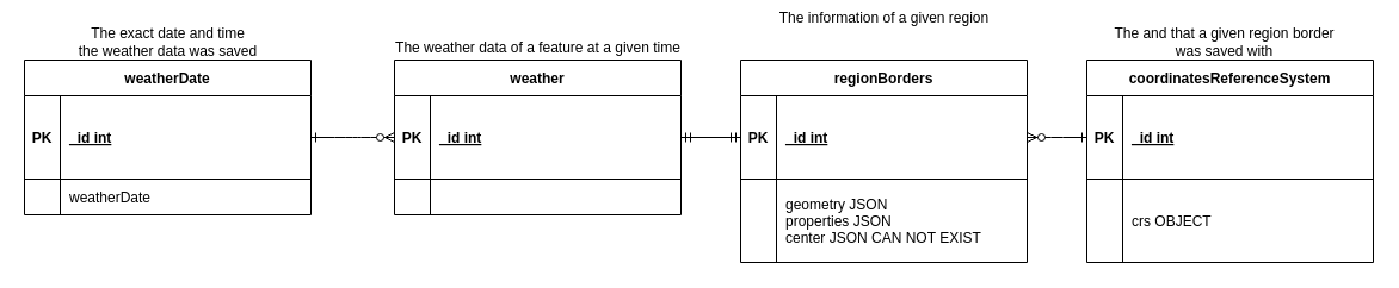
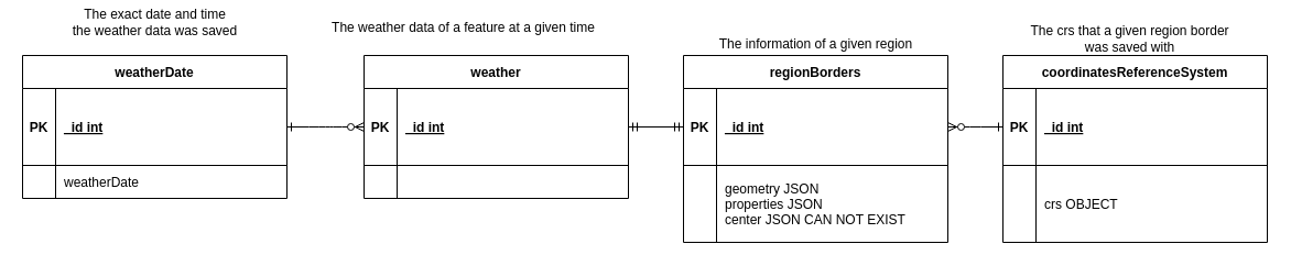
  <mxCell id="0" />
  <mxCell id="1" parent="0" />
  <mxCell id="2" value="weatherDate" style="shape=table;startSize=30;container=1;collapsible=1;childLayout=tableLayout;fixedRows=1;rowLines=0;fontStyle=1;align=center;resizeLast=1;" vertex="1" parent="1"><mxGeometry x="20" y="50" width="240" height="130" as="geometry" /></mxCell>
  <mxCell id="3" value="" style="shape=partialRectangle;collapsible=0;dropTarget=0;pointerEvents=0;fillColor=none;points=[[0,0.5],[1,0.5]];portConstraint=eastwest;top=0;left=0;right=0;bottom=1;" vertex="1" parent="2"><mxGeometry y="30" width="240" height="70" as="geometry" /></mxCell>
  <mxCell id="4" value="PK" style="shape=partialRectangle;overflow=hidden;connectable=0;fillColor=none;top=0;left=0;bottom=0;right=0;fontStyle=1;" vertex="1" parent="3"><mxGeometry width="30" height="70" as="geometry"><mxRectangle width="30" height="70" as="alternateBounds" /></mxGeometry></mxCell>
  <mxCell id="5" value="_id int " style="shape=partialRectangle;overflow=hidden;connectable=0;fillColor=none;top=0;left=0;bottom=0;right=0;align=left;spacingLeft=6;fontStyle=5;" vertex="1" parent="3"><mxGeometry x="30" width="210" height="70" as="geometry"><mxRectangle width="210" height="70" as="alternateBounds" /></mxGeometry></mxCell>
  <mxCell id="6" value="" style="shape=partialRectangle;collapsible=0;dropTarget=0;pointerEvents=0;fillColor=none;points=[[0,0.5],[1,0.5]];portConstraint=eastwest;top=0;left=0;right=0;bottom=0;" vertex="1" parent="2"><mxGeometry y="100" width="240" height="30" as="geometry" /></mxCell>
  <mxCell id="7" value="" style="shape=partialRectangle;overflow=hidden;connectable=0;fillColor=none;top=0;left=0;bottom=0;right=0;" vertex="1" parent="6"><mxGeometry width="30" height="30" as="geometry"><mxRectangle width="30" height="30" as="alternateBounds" /></mxGeometry></mxCell>
  <mxCell id="8" value="weatherDate" style="shape=partialRectangle;overflow=hidden;connectable=0;fillColor=none;top=0;left=0;bottom=0;right=0;align=left;spacingLeft=6;" vertex="1" parent="6"><mxGeometry x="30" width="210" height="30" as="geometry"><mxRectangle width="210" height="30" as="alternateBounds" /></mxGeometry></mxCell>
  <mxCell id="9" value="weather" style="shape=table;startSize=30;container=1;collapsible=1;childLayout=tableLayout;fixedRows=1;rowLines=0;fontStyle=1;align=center;resizeLast=1;" vertex="1" parent="1"><mxGeometry x="330" y="50" width="240" height="130" as="geometry" /></mxCell>
  <mxCell id="10" value="" style="shape=partialRectangle;collapsible=0;dropTarget=0;pointerEvents=0;fillColor=none;points=[[0,0.5],[1,0.5]];portConstraint=eastwest;top=0;left=0;right=0;bottom=1;" vertex="1" parent="9"><mxGeometry y="30" width="240" height="70" as="geometry" /></mxCell>
  <mxCell id="11" value="PK" style="shape=partialRectangle;overflow=hidden;connectable=0;fillColor=none;top=0;left=0;bottom=0;right=0;fontStyle=1;" vertex="1" parent="10"><mxGeometry width="30" height="70" as="geometry"><mxRectangle width="30" height="70" as="alternateBounds" /></mxGeometry></mxCell>
  <mxCell id="12" value="_id int " style="shape=partialRectangle;overflow=hidden;connectable=0;fillColor=none;top=0;left=0;bottom=0;right=0;align=left;spacingLeft=6;fontStyle=5;" vertex="1" parent="10"><mxGeometry x="30" width="210" height="70" as="geometry"><mxRectangle width="210" height="70" as="alternateBounds" /></mxGeometry></mxCell>
  <mxCell id="13" value="" style="shape=partialRectangle;collapsible=0;dropTarget=0;pointerEvents=0;fillColor=none;points=[[0,0.5],[1,0.5]];portConstraint=eastwest;top=0;left=0;right=0;bottom=0;" vertex="1" parent="9"><mxGeometry y="100" width="240" height="30" as="geometry" /></mxCell>
  <mxCell id="14" value="" style="shape=partialRectangle;overflow=hidden;connectable=0;fillColor=none;top=0;left=0;bottom=0;right=0;" vertex="1" parent="13"><mxGeometry width="30" height="30" as="geometry"><mxRectangle width="30" height="30" as="alternateBounds" /></mxGeometry></mxCell>
  <mxCell id="15" value="" style="shape=partialRectangle;overflow=hidden;connectable=0;fillColor=none;top=0;left=0;bottom=0;right=0;align=left;spacingLeft=6;" vertex="1" parent="13"><mxGeometry x="30" width="210" height="30" as="geometry"><mxRectangle width="210" height="30" as="alternateBounds" /></mxGeometry></mxCell>
  <mxCell id="16" value="" style="edgeStyle=entityRelationEdgeStyle;endArrow=ERzeroToMany;startArrow=ERone;endFill=1;startFill=0;entryX=0;entryY=0.5;entryDx=0;entryDy=0;" edge="1" parent="1" source="3" target="10"><mxGeometry width="100" height="100" relative="1" as="geometry"><mxPoint x="360" y="-75" as="sourcePoint" /><mxPoint x="440" y="-45" as="targetPoint" /></mxGeometry></mxCell>
- <mxCell id="17" value="&lt;div&gt;The exact date and time&lt;/div&gt;&lt;div&gt;the weather data was saved&lt;br&gt;&lt;/div&gt;" style="text;html=1;align=center;verticalAlign=middle;resizable=0;points=[];autosize=1;strokeColor=none;fillColor=none;" vertex="1" parent="1"><mxGeometry x="60" y="20" width="160" height="30" as="geometry" /></mxCell>
- <mxCell id="18" value="The weather data of a feature at a given time " style="text;html=1;align=center;verticalAlign=middle;resizable=0;points=[];autosize=1;strokeColor=none;fillColor=none;" vertex="1" parent="1"><mxGeometry x="325" y="30" width="250" height="20" as="geometry" /></mxCell>
+ <mxCell id="17" value="&lt;div&gt;The exact date and time&lt;/div&gt;&lt;div&gt;the weather data was saved&lt;br&gt;&lt;/div&gt;" style="text;html=1;align=center;verticalAlign=middle;resizable=0;points=[];autosize=1;strokeColor=none;fillColor=none;" vertex="1" parent="1"><mxGeometry x="60" y="5" width="160" height="30" as="geometry" /></mxCell>
+ <mxCell id="18" value="The weather data of a feature at a given time " style="text;html=1;align=center;verticalAlign=middle;resizable=0;points=[];autosize=1;strokeColor=none;fillColor=none;" vertex="1" parent="1"><mxGeometry x="295" y="15" width="250" height="20" as="geometry" /></mxCell>
  <mxCell id="19" value="" style="edgeStyle=entityRelationEdgeStyle;fontSize=12;html=1;endArrow=ERmandOne;startArrow=ERmandOne;rounded=0;exitX=1;exitY=0.5;exitDx=0;exitDy=0;entryX=0;entryY=0.5;entryDx=0;entryDy=0;" edge="1" parent="1" source="10" target="21"><mxGeometry width="100" height="100" relative="1" as="geometry"><mxPoint x="600" y="120" as="sourcePoint" /><mxPoint x="700" y="115" as="targetPoint" /></mxGeometry></mxCell>
  <mxCell id="20" value="regionBorders" style="shape=table;startSize=30;container=1;collapsible=1;childLayout=tableLayout;fixedRows=1;rowLines=0;fontStyle=1;align=center;resizeLast=1;" vertex="1" parent="1"><mxGeometry x="620" y="50" width="240" height="170" as="geometry" /></mxCell>
  <mxCell id="21" value="" style="shape=partialRectangle;collapsible=0;dropTarget=0;pointerEvents=0;fillColor=none;points=[[0,0.5],[1,0.5]];portConstraint=eastwest;top=0;left=0;right=0;bottom=1;" vertex="1" parent="20"><mxGeometry y="30" width="240" height="70" as="geometry" /></mxCell>
  <mxCell id="22" value="PK" style="shape=partialRectangle;overflow=hidden;connectable=0;fillColor=none;top=0;left=0;bottom=0;right=0;fontStyle=1;" vertex="1" parent="21"><mxGeometry width="30" height="70" as="geometry"><mxRectangle width="30" height="70" as="alternateBounds" /></mxGeometry></mxCell>
  <mxCell id="23" value="_id int " style="shape=partialRectangle;overflow=hidden;connectable=0;fillColor=none;top=0;left=0;bottom=0;right=0;align=left;spacingLeft=6;fontStyle=5;" vertex="1" parent="21"><mxGeometry x="30" width="210" height="70" as="geometry"><mxRectangle width="210" height="70" as="alternateBounds" /></mxGeometry></mxCell>
  <mxCell id="24" value="" style="shape=partialRectangle;collapsible=0;dropTarget=0;pointerEvents=0;fillColor=none;points=[[0,0.5],[1,0.5]];portConstraint=eastwest;top=0;left=0;right=0;bottom=0;" vertex="1" parent="20"><mxGeometry y="100" width="240" height="70" as="geometry" /></mxCell>
  <mxCell id="25" value="" style="shape=partialRectangle;overflow=hidden;connectable=0;fillColor=none;top=0;left=0;bottom=0;right=0;" vertex="1" parent="24"><mxGeometry width="30" height="70" as="geometry"><mxRectangle width="30" height="70" as="alternateBounds" /></mxGeometry></mxCell>
  <mxCell id="26" value="geometry JSON&#10;properties JSON&#10;center JSON CAN NOT EXIST" style="shape=partialRectangle;overflow=hidden;connectable=0;fillColor=none;top=0;left=0;bottom=0;right=0;align=left;spacingLeft=6;" vertex="1" parent="24"><mxGeometry x="30" width="210" height="70" as="geometry"><mxRectangle width="210" height="70" as="alternateBounds" /></mxGeometry></mxCell>
- <mxCell id="27" value="The information of a given region " style="text;html=1;align=center;verticalAlign=middle;resizable=0;points=[];autosize=1;strokeColor=none;fillColor=none;" vertex="1" parent="1"><mxGeometry x="645" y="5" width="190" height="20" as="geometry" /></mxCell>
+ <mxCell id="27" value="The information of a given region " style="text;html=1;align=center;verticalAlign=middle;resizable=0;points=[];autosize=1;strokeColor=none;fillColor=none;" vertex="1" parent="1"><mxGeometry x="645" y="30" width="190" height="20" as="geometry" /></mxCell>
  <mxCell id="28" value="coordinatesReferenceSystem" style="shape=table;startSize=30;container=1;collapsible=1;childLayout=tableLayout;fixedRows=1;rowLines=0;fontStyle=1;align=center;resizeLast=1;" vertex="1" parent="1"><mxGeometry x="910" y="50" width="240" height="170" as="geometry" /></mxCell>
  <mxCell id="29" value="" style="shape=partialRectangle;collapsible=0;dropTarget=0;pointerEvents=0;fillColor=none;points=[[0,0.5],[1,0.5]];portConstraint=eastwest;top=0;left=0;right=0;bottom=1;" vertex="1" parent="28"><mxGeometry y="30" width="240" height="70" as="geometry" /></mxCell>
  <mxCell id="30" value="PK" style="shape=partialRectangle;overflow=hidden;connectable=0;fillColor=none;top=0;left=0;bottom=0;right=0;fontStyle=1;" vertex="1" parent="29"><mxGeometry width="30" height="70" as="geometry"><mxRectangle width="30" height="70" as="alternateBounds" /></mxGeometry></mxCell>
  <mxCell id="31" value="_id int " style="shape=partialRectangle;overflow=hidden;connectable=0;fillColor=none;top=0;left=0;bottom=0;right=0;align=left;spacingLeft=6;fontStyle=5;" vertex="1" parent="29"><mxGeometry x="30" width="210" height="70" as="geometry"><mxRectangle width="210" height="70" as="alternateBounds" /></mxGeometry></mxCell>
  <mxCell id="32" value="" style="shape=partialRectangle;collapsible=0;dropTarget=0;pointerEvents=0;fillColor=none;points=[[0,0.5],[1,0.5]];portConstraint=eastwest;top=0;left=0;right=0;bottom=0;" vertex="1" parent="28"><mxGeometry y="100" width="240" height="70" as="geometry" /></mxCell>
  <mxCell id="33" value="" style="shape=partialRectangle;overflow=hidden;connectable=0;fillColor=none;top=0;left=0;bottom=0;right=0;" vertex="1" parent="32"><mxGeometry width="30" height="70" as="geometry"><mxRectangle width="30" height="70" as="alternateBounds" /></mxGeometry></mxCell>
  <mxCell id="34" value="crs OBJECT" style="shape=partialRectangle;overflow=hidden;connectable=0;fillColor=none;top=0;left=0;bottom=0;right=0;align=left;spacingLeft=6;" vertex="1" parent="32"><mxGeometry x="30" width="210" height="70" as="geometry"><mxRectangle width="210" height="70" as="alternateBounds" /></mxGeometry></mxCell>
  <mxCell id="35" value="" style="edgeStyle=entityRelationEdgeStyle;endArrow=ERzeroToMany;startArrow=ERone;endFill=1;startFill=0;entryX=1;entryY=0.5;entryDx=0;entryDy=0;exitX=0;exitY=0.5;exitDx=0;exitDy=0;" edge="1" parent="1" source="29" target="21"><mxGeometry width="100" height="100" relative="1" as="geometry"><mxPoint x="970" y="-50" as="sourcePoint" /><mxPoint x="1040" y="-50" as="targetPoint" /></mxGeometry></mxCell>
- <mxCell id="36" value="&lt;div&gt;The and that a given region border &lt;br&gt;&lt;/div&gt;&lt;div&gt;was saved with&lt;/div&gt;" style="text;html=1;align=center;verticalAlign=middle;resizable=0;points=[];autosize=1;strokeColor=none;fillColor=none;" vertex="1" parent="1"><mxGeometry x="930" y="20" width="190" height="30" as="geometry" /></mxCell>
+ <mxCell id="36" value="&lt;div&gt;The crs that a given region border &lt;br&gt;&lt;/div&gt;&lt;div&gt;was saved with&lt;/div&gt;" style="text;html=1;align=center;verticalAlign=middle;resizable=0;points=[];autosize=1;strokeColor=none;fillColor=none;" vertex="1" parent="1"><mxGeometry x="930" y="20" width="190" height="30" as="geometry" /></mxCell>
